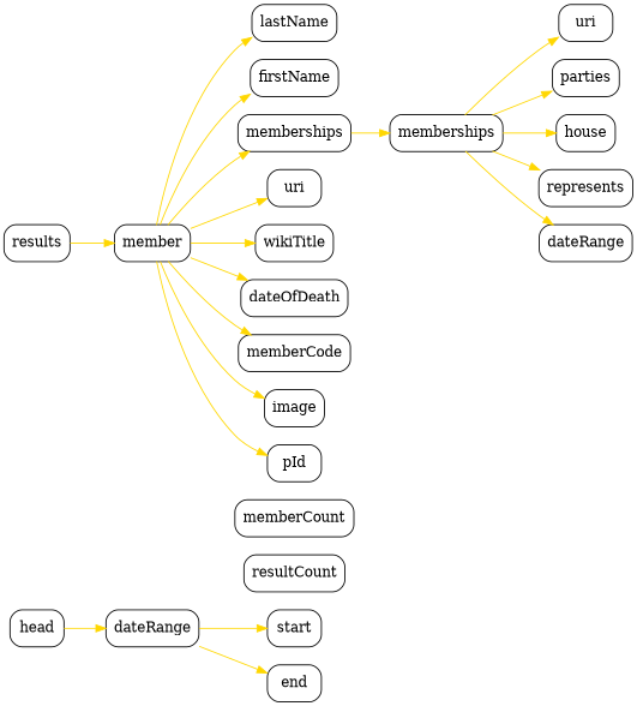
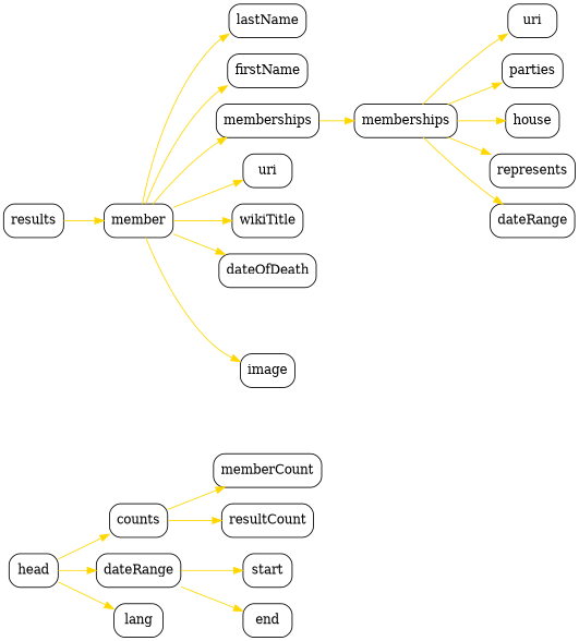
  digraph {
    rankdir=LR
    node [shape=Mrecord]
    edge [color=gold]
    head
    results
+   counts
    dateRange
+   lang
    member
    memberCount
    resultCount
    start
    end
    lastName
    firstName
    memberships
    uri
    wikiTitle
    dateOfDeath
-   memberCode
    image
-   pId
    n20 [label=memberships]
    n21 [label=uri]
    parties
    house
    represents
    n25 [label=dateRange]
    subgraph sub_1 {
      rank=same
      head
      results
    }
+   head -> counts
    head -> dateRange
+   head -> lang
    results -> member
+   counts -> memberCount
+   counts -> resultCount
    dateRange -> start
    dateRange -> end
    member -> lastName
    member -> firstName
    member -> memberships
    member -> uri
    member -> wikiTitle
    member -> dateOfDeath
-   member -> memberCode
    member -> image
-   member -> pId
    memberships -> n20
    n20 -> n21
    n20 -> parties
    n20 -> house
    n20 -> represents
    n20 -> n25
  }
